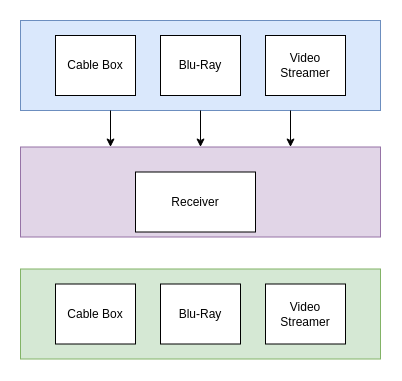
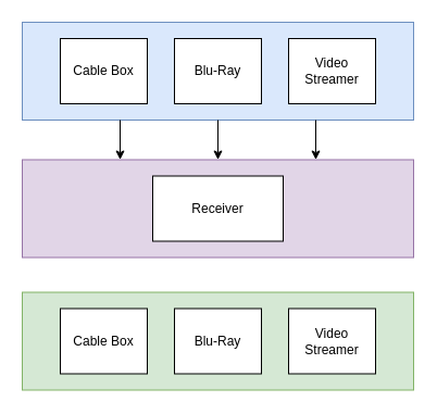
  <mxCell id="0" />
  <mxCell id="1" parent="0" />
  <mxCell id="2" value="" style="rounded=0;whiteSpace=wrap;html=1;fillColor=#d5e8d4;strokeColor=#82b366;" vertex="1" parent="1"><mxGeometry x="20" y="268.5" width="360" height="90" as="geometry" /></mxCell>
  <mxCell id="3" value="" style="rounded=0;whiteSpace=wrap;html=1;fillColor=#dae8fc;strokeColor=#6c8ebf;" vertex="1" parent="1"><mxGeometry x="20" y="20" width="360" height="90" as="geometry" /></mxCell>
  <mxCell id="4" value="" style="rounded=0;whiteSpace=wrap;html=1;fillColor=#e1d5e7;strokeColor=#9673a6;" vertex="1" parent="1"><mxGeometry x="20" y="146.5" width="360" height="90" as="geometry" /></mxCell>
  <mxCell id="5" value="Cable Box" style="rounded=0;whiteSpace=wrap;html=1;" vertex="1" parent="1"><mxGeometry x="55" y="35" width="80" height="60" as="geometry" /></mxCell>
  <mxCell id="6" value="" style="edgeStyle=orthogonalEdgeStyle;rounded=0;orthogonalLoop=1;jettySize=auto;html=1;entryX=0.5;entryY=0;entryDx=0;entryDy=0;exitX=0.5;exitY=1;exitDx=0;exitDy=0;" edge="1" parent="1" source="3" target="4"><mxGeometry relative="1" as="geometry"><mxPoint x="200" y="120" as="sourcePoint" /><mxPoint x="200" y="140" as="targetPoint" /></mxGeometry></mxCell>
  <mxCell id="7" value="Blu-Ray" style="rounded=0;whiteSpace=wrap;html=1;" vertex="1" parent="1"><mxGeometry x="160" y="35" width="80" height="60" as="geometry" /></mxCell>
  <mxCell id="8" value="Video Streamer" style="rounded=0;whiteSpace=wrap;html=1;" vertex="1" parent="1"><mxGeometry x="265" y="35" width="80" height="60" as="geometry" /></mxCell>
  <mxCell id="9" value="Cable Box" style="rounded=0;whiteSpace=wrap;html=1;" vertex="1" parent="1"><mxGeometry x="55" y="283.5" width="80" height="60" as="geometry" /></mxCell>
  <mxCell id="10" value="Blu-Ray" style="rounded=0;whiteSpace=wrap;html=1;" vertex="1" parent="1"><mxGeometry x="160" y="283.5" width="80" height="60" as="geometry" /></mxCell>
  <mxCell id="11" value="Video Streamer" style="rounded=0;whiteSpace=wrap;html=1;" vertex="1" parent="1"><mxGeometry x="265" y="283.5" width="80" height="60" as="geometry" /></mxCell>
- <mxCell id="12" value="Receiver" style="rounded=0;whiteSpace=wrap;html=1;" vertex="1" parent="1"><mxGeometry x="135" y="171.5" width="120" height="60" as="geometry" /></mxCell>
+ <mxCell id="12" value="Receiver" style="rounded=0;whiteSpace=wrap;html=1;" vertex="1" parent="1"><mxGeometry x="140" y="161.5" width="120" height="60" as="geometry" /></mxCell>
  <mxCell id="13" value="" style="endArrow=classic;html=1;exitX=0.25;exitY=1;exitDx=0;exitDy=0;entryX=0.25;entryY=0;entryDx=0;entryDy=0;" edge="1" parent="1" source="3" target="4"><mxGeometry width="50" height="50" relative="1" as="geometry"><mxPoint x="25" y="390" as="sourcePoint" /><mxPoint x="105" y="130" as="targetPoint" /></mxGeometry></mxCell>
  <mxCell id="14" value="" style="endArrow=classic;html=1;exitX=0.75;exitY=1;exitDx=0;exitDy=0;entryX=0.75;entryY=0;entryDx=0;entryDy=0;" edge="1" parent="1" source="3" target="4"><mxGeometry width="50" height="50" relative="1" as="geometry"><mxPoint x="25" y="430" as="sourcePoint" /><mxPoint x="75" y="380" as="targetPoint" /></mxGeometry></mxCell>
